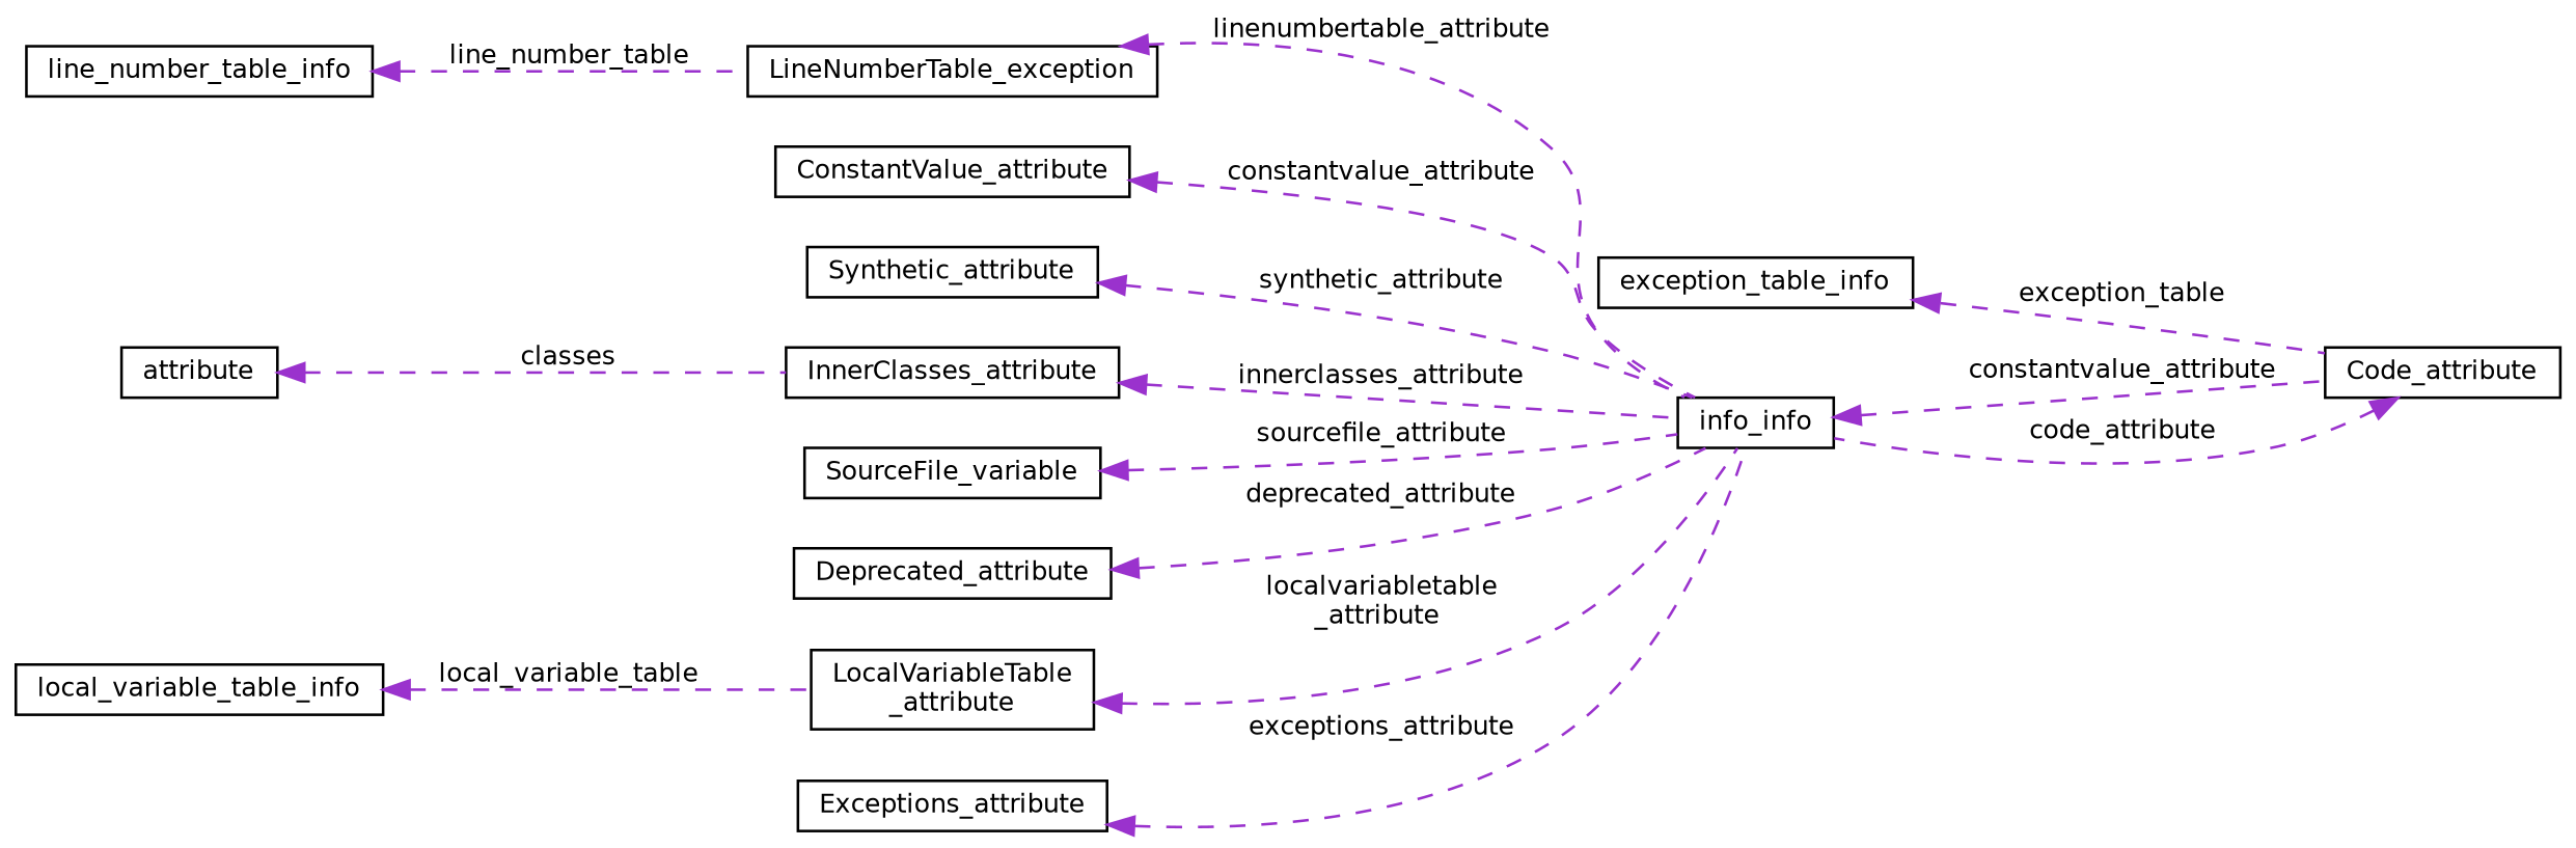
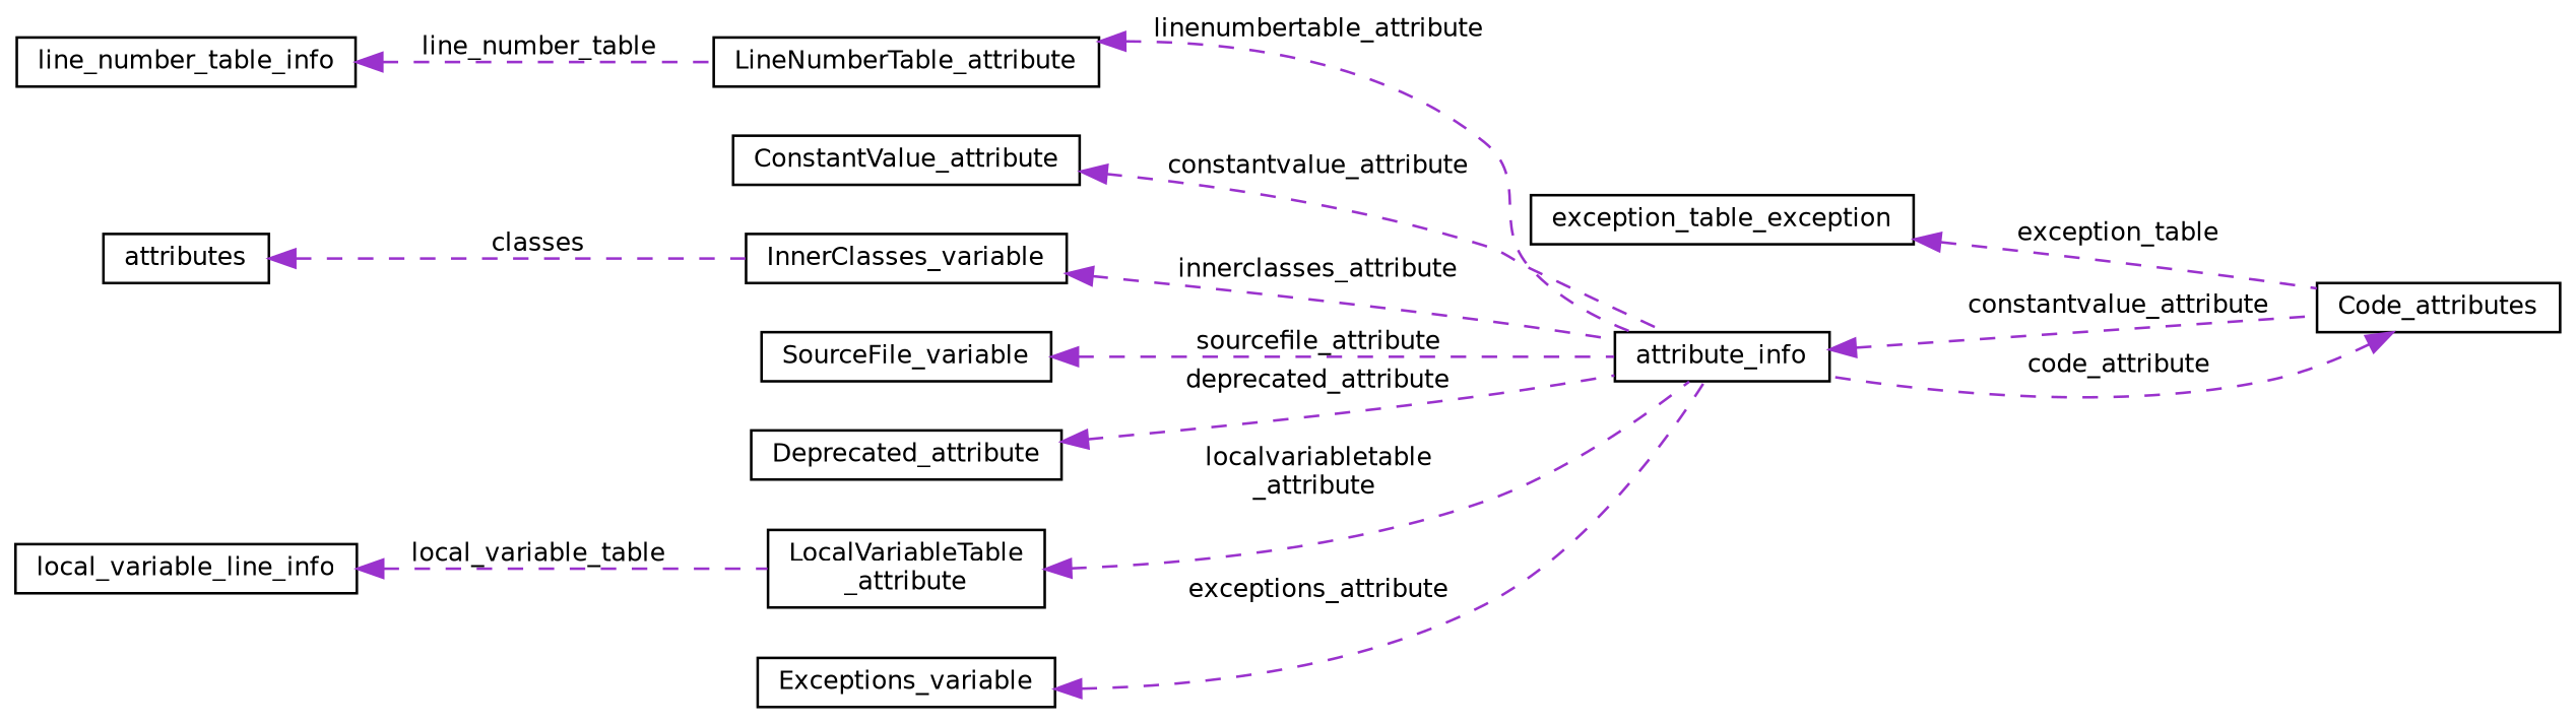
  digraph {
    rankdir=LR
    node [color=black fillcolor=white fontname=Helvetica fontsize=10 shape=record style=filled]
    edge [color=darkorchid3 dir=back fontname=Helvetica fontsize=10 labelfontname=Helvetica labelfontsize=10 style=dashed]
-   n1 [height=0.2 label=info_info width=0.4]
-   n2 [height=0.2 label=Code_attribute width=0.4]
-   n3 [height=0.2 label=LineNumberTable_exception width=0.4]
+   n1 [height=0.2 label=attribute_info width=0.4]
+   n2 [height=0.2 label=Code_attributes width=0.4]
+   n3 [height=0.2 label=LineNumberTable_attribute width=0.4]
    n4 [height=0.2 label=line_number_table_info width=0.4]
    n5 [height=0.2 label=ConstantValue_attribute width=0.4]
-   n6 [height=0.2 label=Synthetic_attribute width=0.4]
-   n7 [height=0.2 label=InnerClasses_attribute width=0.4]
-   n8 [height=0.2 label=attribute width=0.4]
+   n7 [height=0.2 label=InnerClasses_variable width=0.4]
+   n8 [height=0.2 label=attributes width=0.4]
    n9 [height=0.2 label=SourceFile_variable width=0.4]
    n10 [height=0.2 label=Deprecated_attribute width=0.4]
    n11 [height=0.2 label="LocalVariableTable\l_attribute" width=0.4]
-   n12 [height=0.2 label=local_variable_table_info width=0.4]
-   n13 [height=0.2 label=Exceptions_attribute width=0.4]
-   n14 [height=0.2 label=exception_table_info width=0.4]
+   n12 [height=0.2 label=local_variable_line_info width=0.4]
+   n13 [height=0.2 label=Exceptions_variable width=0.4]
+   n14 [height=0.2 label=exception_table_exception width=0.4]
    n1 -> n2 [label=" constantvalue_attribute"]
    n2 -> n1 [label=" code_attribute"]
    n3 -> n1 [label=" linenumbertable_attribute"]
    n4 -> n3 [label=" line_number_table"]
    n5 -> n1 [label=" constantvalue_attribute"]
-   n6 -> n1 [label=" synthetic_attribute"]
    n7 -> n1 [label=" innerclasses_attribute"]
    n8 -> n7 [label=" classes"]
    n9 -> n1 [label=" sourcefile_attribute"]
    n10 -> n1 [label=" deprecated_attribute"]
    n11 -> n1 [label=" localvariabletable\l_attribute"]
    n12 -> n11 [label=" local_variable_table"]
    n13 -> n1 [label=" exceptions_attribute"]
    n14 -> n2 [label=" exception_table"]
  }
